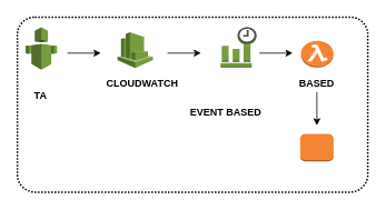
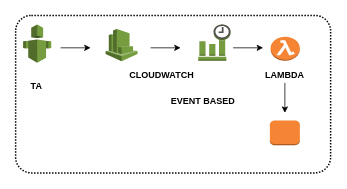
  <mxCell id="0" />
  <mxCell id="1" parent="0" />
  <mxCell id="2" value="" style="outlineConnect=0;dashed=0;verticalLabelPosition=bottom;verticalAlign=top;align=center;html=1;shape=mxgraph.aws3.trusted_advisor;fillColor=#759C3E;gradientColor=none;" vertex="1" parent="1"><mxGeometry x="30" y="32" width="37.5" height="51" as="geometry" /></mxCell>
  <mxCell id="3" value="" style="outlineConnect=0;dashed=0;verticalLabelPosition=bottom;verticalAlign=top;align=center;html=1;shape=mxgraph.aws3.cloudwatch;fillColor=#759C3E;gradientColor=none;" vertex="1" parent="1"><mxGeometry x="140" y="38" width="42.5" height="43" as="geometry" /></mxCell>
  <mxCell id="4" value="" style="outlineConnect=0;dashed=0;verticalLabelPosition=bottom;verticalAlign=top;align=center;html=1;shape=mxgraph.aws3.event_time_based;fillColor=#759C3E;gradientColor=none;" vertex="1" parent="1"><mxGeometry x="263.5" y="32" width="43" height="48.5" as="geometry" /></mxCell>
  <mxCell id="5" value="" style="outlineConnect=0;dashed=0;verticalLabelPosition=bottom;verticalAlign=top;align=center;html=1;shape=mxgraph.aws3.lambda_function;fillColor=#F58534;gradientColor=none;" vertex="1" parent="1"><mxGeometry x="360" y="48.5" width="39" height="32" as="geometry" /></mxCell>
  <mxCell id="6" value="" style="outlineConnect=0;dashed=0;verticalLabelPosition=bottom;verticalAlign=top;align=center;html=1;shape=mxgraph.aws3.instance;fillColor=#F58534;gradientColor=none;" vertex="1" parent="1"><mxGeometry x="359" y="160" width="40" height="33" as="geometry" /></mxCell>
  <mxCell id="7" value="" style="endArrow=classic;html=1;" edge="1" parent="1"><mxGeometry width="50" height="50" relative="1" as="geometry"><mxPoint x="80" y="63.25" as="sourcePoint" /><mxPoint x="120" y="63.25" as="targetPoint" /></mxGeometry></mxCell>
  <mxCell id="8" value="" style="endArrow=classic;html=1;" edge="1" parent="1"><mxGeometry width="50" height="50" relative="1" as="geometry"><mxPoint x="200" y="63.25" as="sourcePoint" /><mxPoint x="240" y="63.25" as="targetPoint" /></mxGeometry></mxCell>
  <mxCell id="9" value="" style="endArrow=classic;html=1;" edge="1" parent="1"><mxGeometry width="50" height="50" relative="1" as="geometry"><mxPoint x="310" y="63.25" as="sourcePoint" /><mxPoint x="350" y="63.25" as="targetPoint" /></mxGeometry></mxCell>
  <mxCell id="10" value="&lt;b&gt;TA&lt;/b&gt;" style="text;html=1;strokeColor=none;fillColor=none;align=center;verticalAlign=middle;whiteSpace=wrap;rounded=0;" vertex="1" parent="1"><mxGeometry x="27.5" y="105" width="40" height="20" as="geometry" /></mxCell>
- <mxCell id="11" value="&lt;b&gt;CLOUDWATCH&lt;/b&gt;" style="text;html=1;strokeColor=none;fillColor=none;align=center;verticalAlign=middle;whiteSpace=wrap;rounded=0;" vertex="1" parent="1"><mxGeometry x="120" y="90" width="100" height="20" as="geometry" /></mxCell>
+ <mxCell id="11" value="&lt;b&gt;CLOUDWATCH&lt;/b&gt;" style="text;html=1;strokeColor=none;fillColor=none;align=center;verticalAlign=middle;whiteSpace=wrap;rounded=0;" vertex="1" parent="1"><mxGeometry x="165" y="90" width="100" height="20" as="geometry" /></mxCell>
  <mxCell id="12" value="&lt;b&gt;EVENT BASED&lt;/b&gt;" style="text;html=1;strokeColor=none;fillColor=none;align=center;verticalAlign=middle;whiteSpace=wrap;rounded=0;" vertex="1" parent="1"><mxGeometry x="225" y="125" width="90" height="20" as="geometry" /></mxCell>
- <mxCell id="13" value="&lt;b&gt;BASED&lt;/b&gt;" style="text;html=1;strokeColor=none;fillColor=none;align=center;verticalAlign=middle;whiteSpace=wrap;rounded=0;" vertex="1" parent="1"><mxGeometry x="359" y="90" width="40" height="20" as="geometry" /></mxCell>
+ <mxCell id="13" value="&lt;b&gt;LAMBDA&lt;/b&gt;" style="text;html=1;strokeColor=none;fillColor=none;align=center;verticalAlign=middle;whiteSpace=wrap;rounded=0;" vertex="1" parent="1"><mxGeometry x="359" y="90" width="40" height="20" as="geometry" /></mxCell>
  <mxCell id="14" value="" style="rounded=1;arcSize=10;dashed=1;fillColor=none;gradientColor=none;dashPattern=1 1;strokeWidth=2;" vertex="1" parent="1"><mxGeometry x="20" y="20" width="420" height="210" as="geometry" /></mxCell>
  <mxCell id="15" value="" style="endArrow=classic;html=1;" edge="1" parent="1"><mxGeometry width="50" height="50" relative="1" as="geometry"><mxPoint x="379" y="110" as="sourcePoint" /><mxPoint x="379" y="150" as="targetPoint" /></mxGeometry></mxCell>
